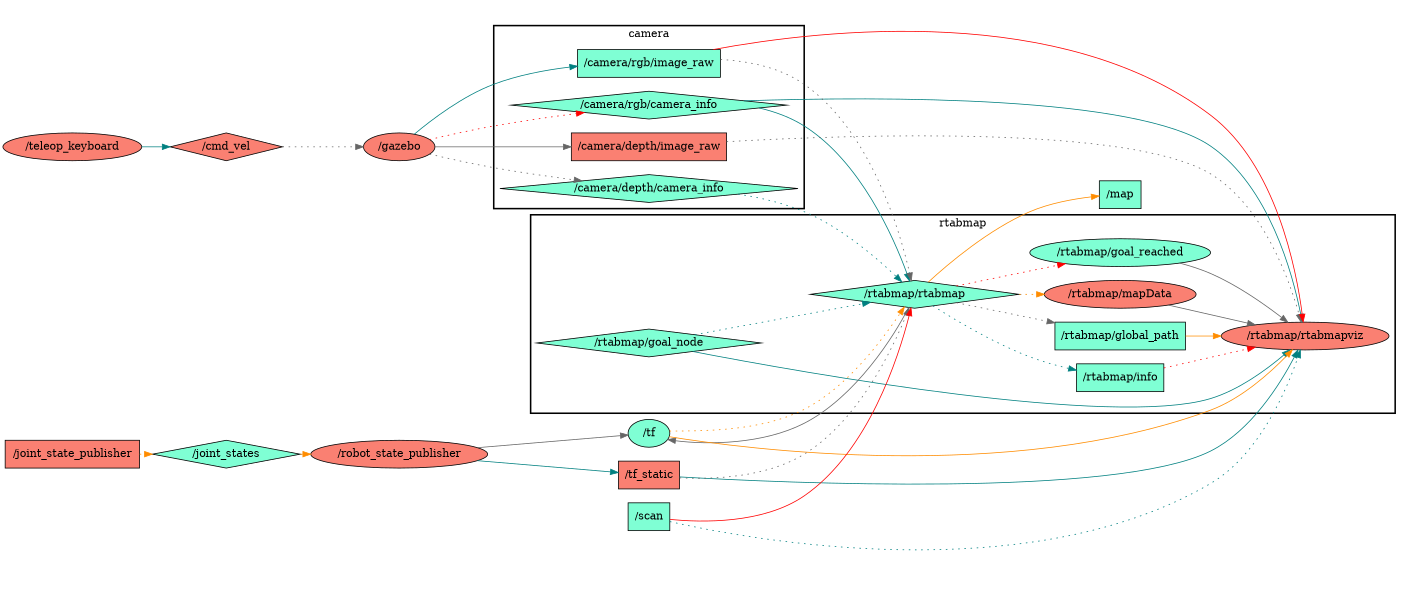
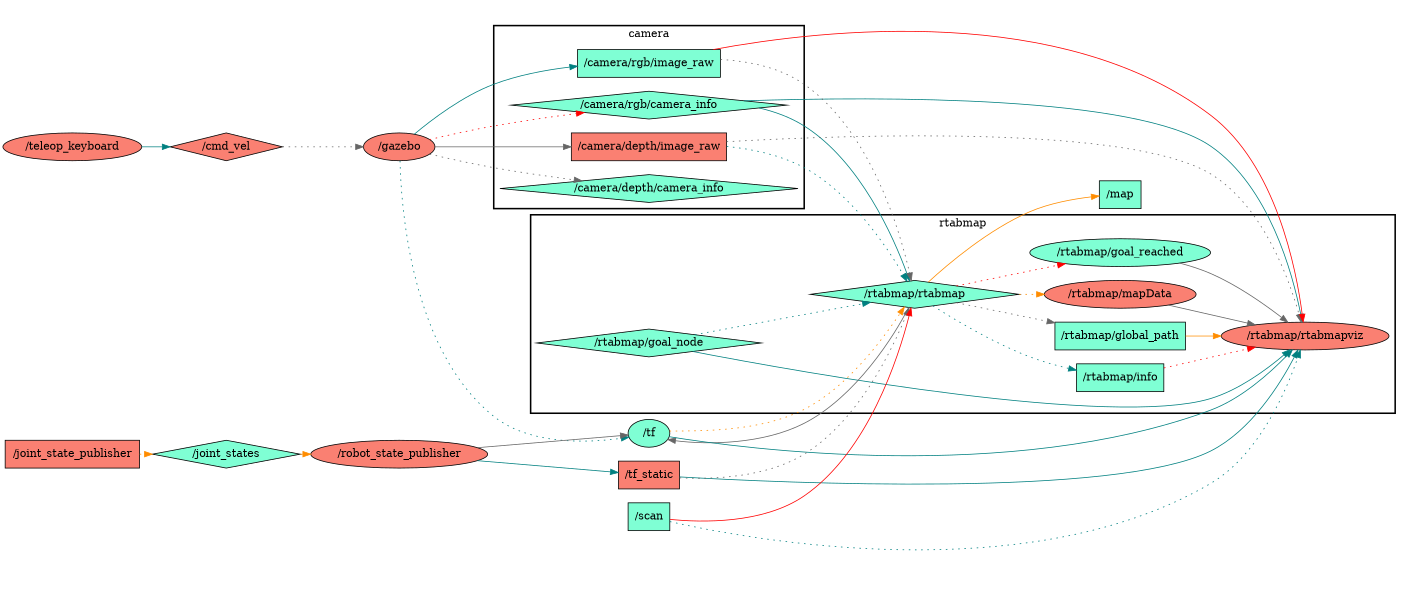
  digraph {
    compound=True
    rank=same
    rankdir=LR
    ranksep=0.2
    node [fillcolor=aquamarine shape=box style=filled]
    edge [color=teal penwidth=1 style=dotted]
    n1 [height=0.5 label="/camera/depth/camera_info" shape=diamond width=2.3056]
    n2 [height=0.5 label="/camera/rgb/camera_info" shape=diamond width=2.1389]
    n3 [fillcolor=salmon height=0.5 label="/camera/depth/image_raw" width=2.1944]
    n4 [height=0.5 label="/camera/rgb/image_raw" width=2.0278]
    n5 [height=0.5 label="/rtabmap/info" width=1.2639]
    n6 [fillcolor=salmon height=0.5 label="/rtabmap/rtabmapviz" shape=ellipse width=2.3651]
    n7 [height=0.5 label="/rtabmap/global_path" width=1.8472]
    n8 [height=0.5 label="/rtabmap/goal_node" shape=diamond width=1.7361]
    n9 [height=0.5 label="/rtabmap/rtabmap" shape=diamond width=2.0582]
    n10 [fillcolor=salmon height=0.5 label="/rtabmap/mapData" shape=ellipse width=1.6528]
    n11 [height=0.5 label="/rtabmap/goal_reached" shape=ellipse width=1.9583]
    n12 [height=0.5 label="/tf" shape=ellipse width=0.75]
    n13 [height=0.5 label="/map" width=0.75]
    n14 [fillcolor=salmon height=0.5 label="/tf_static" width=0.88889]
    n15 [fillcolor=salmon height=0.5 label="/cmd_vel" shape=diamond width=0.94444]
    n16 [fillcolor=salmon height=0.5 label="/gazebo" shape=ellipse width=1.0652]
    n17 [height=0.5 label="/joint_states" shape=diamond width=1.1389]
    n18 [fillcolor=salmon height=0.5 label="/robot_state_publisher" shape=ellipse width=2.4734]
    n19 [height=0.5 label="/scan" width=0.75]
    n20 [fillcolor=salmon height=0.5 label="/joint_state_publisher" width=2.4192]
    n21 [fillcolor=salmon height=0.5 label="/teleop_keyboard" shape=ellipse width=1.9859]
    subgraph cluster_1 {
      label=camera
      style=bold
      n1
      n2
      n3
      n4
    }
    subgraph cluster_2 {
      label=rtabmap
      style=bold
      n5
      n6
      n7
      n8
      n9
      n10
      n11
    }
    n2 -> n6 [style=solid]
    n2 -> n9 [style=solid]
    n3 -> n6 [color=gray40]
-   n1 -> n9
+   n3 -> n9
    n4 -> n6 [color=red style=solid]
    n4 -> n9 [color=gray40]
    n5 -> n6 [color=red]
    n7 -> n6 [color=darkorange style=solid]
    n8 -> n6 [style=solid]
    n8 -> n9
    n9 -> n5
    n9 -> n7 [color=gray40]
    n9 -> n10 [color=darkorange]
    n9 -> n11 [color=red]
    n9 -> n12 [color=gray40 style=bold]
    n9 -> n13 [color=darkorange style=solid]
    n10 -> n6 [color=gray40 style=solid]
    n11 -> n6 [color=gray40 style=bold]
-   n12 -> n6 [color=darkorange style=bold]
+   n12 -> n6 [style=bold]
    n12 -> n9 [color=darkorange]
    n14 -> n6 [style=solid]
    n14 -> n9 [color=gray40]
    n15 -> n16 [color=gray40]
    n16 -> n1 [color=gray40]
    n16 -> n2 [color=red]
    n16 -> n3 [color=gray40 style=solid]
    n16 -> n4 [style=bold]
+   n16 -> n12
    n17 -> n18 [color=darkorange style=bold]
    n18 -> n12 [color=gray40 style=bold]
    n18 -> n14 [style=solid]
    n19 -> n6
    n19 -> n9 [color=red style=bold]
    n20 -> n17 [color=darkorange]
    n21 -> n15 [style=solid]
  }
